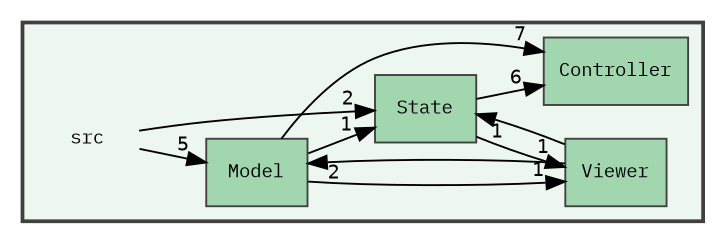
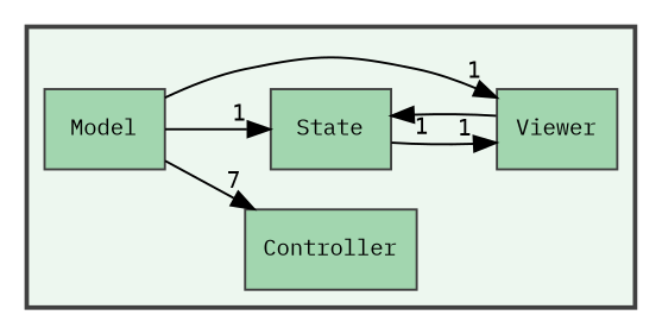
  digraph {
    compound=true
    fontname="IBM Plex Mono"
    rankdir=LR
    node [fontname="IBM Plex Mono" fontsize=10 shape=box color=grey25 fillcolor="#a2d6af" style="filled,"]
    edge [fontname="IBM Plex Mono" fontsize=10 headlabel=1 labeldistance=1.5 labelfontname=Helvetica labelfontsize=10]
-   n1 [label=src shape=plaintext color="" fillcolor="" style=""]
    n2 [label=Controller]
    n3 [label=Model]
    n4 [label=State]
    n5 [label=Viewer]
    subgraph cluster_1 {
      bgcolor="#edf7ef"
      fontsize=10
      pencolor=grey25
      style="filled,bold,"
-     n1
      n2
      n3
      n4
      n5
    }
-   n1 -> n3 [headlabel=5]
-   n1 -> n4 [headlabel=2]
    n3 -> n2 [headlabel=7]
    n3 -> n4
    n3 -> n5
-   n4 -> n2 [headlabel=6]
    n4 -> n5
-   n5 -> n3 [headlabel=2]
    n5 -> n4
  }
